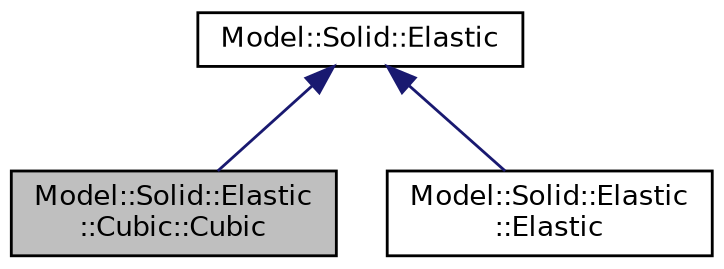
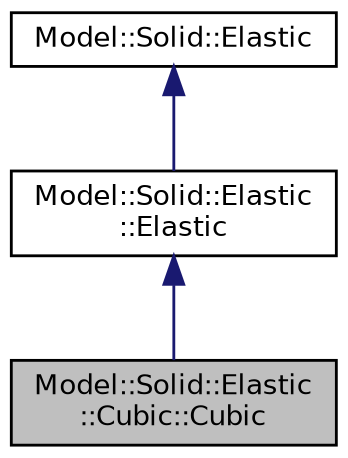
  digraph {
    node [color=black fillcolor=white fontname=Helvetica fontsize=10 shape=record style=filled]
    edge [color=midnightblue dir=back fontname=Helvetica fontsize=10 labelfontname=Helvetica labelfontsize=10 style=solid]
    n1 [fillcolor=grey75 fontcolor=black height=0.2 label="Model::Solid::Elastic\l::Cubic::Cubic" width=0.4]
    n2 [height=0.2 label="Model::Solid::Elastic\l::Elastic" width=0.4]
    n3 [height=0.2 label="Model::Solid::Elastic" width=0.4]
-   n3 -> n1
+   n2 -> n1
    n3 -> n2
  }
